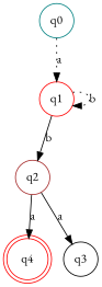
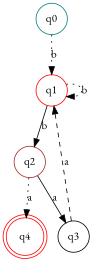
  digraph {
    fontname="EB Garamond"
    node [color=red fontname="EB Garamond" shape=circle]
    edge [arrowhead=normal fontname="EB Garamond" style=solid]
    q0 [color=teal]
    q1
    q2 [color=brown]
    q3 [color=black]
    q4 [shape=doublecircle]
-   q0 -> q1 [label=a style=dotted]
+   q0 -> q1 [label=b style=dotted]
    q1 -> q1 [label=b style=dotted]
    q1 -> q2 [label=b]
    q2 -> q3 [label=a]
-   q2 -> q4 [label=a]
+   q2 -> q4 [label=a style=dotted]
+   q3 -> q1 [label=a style=dashed]
  }
